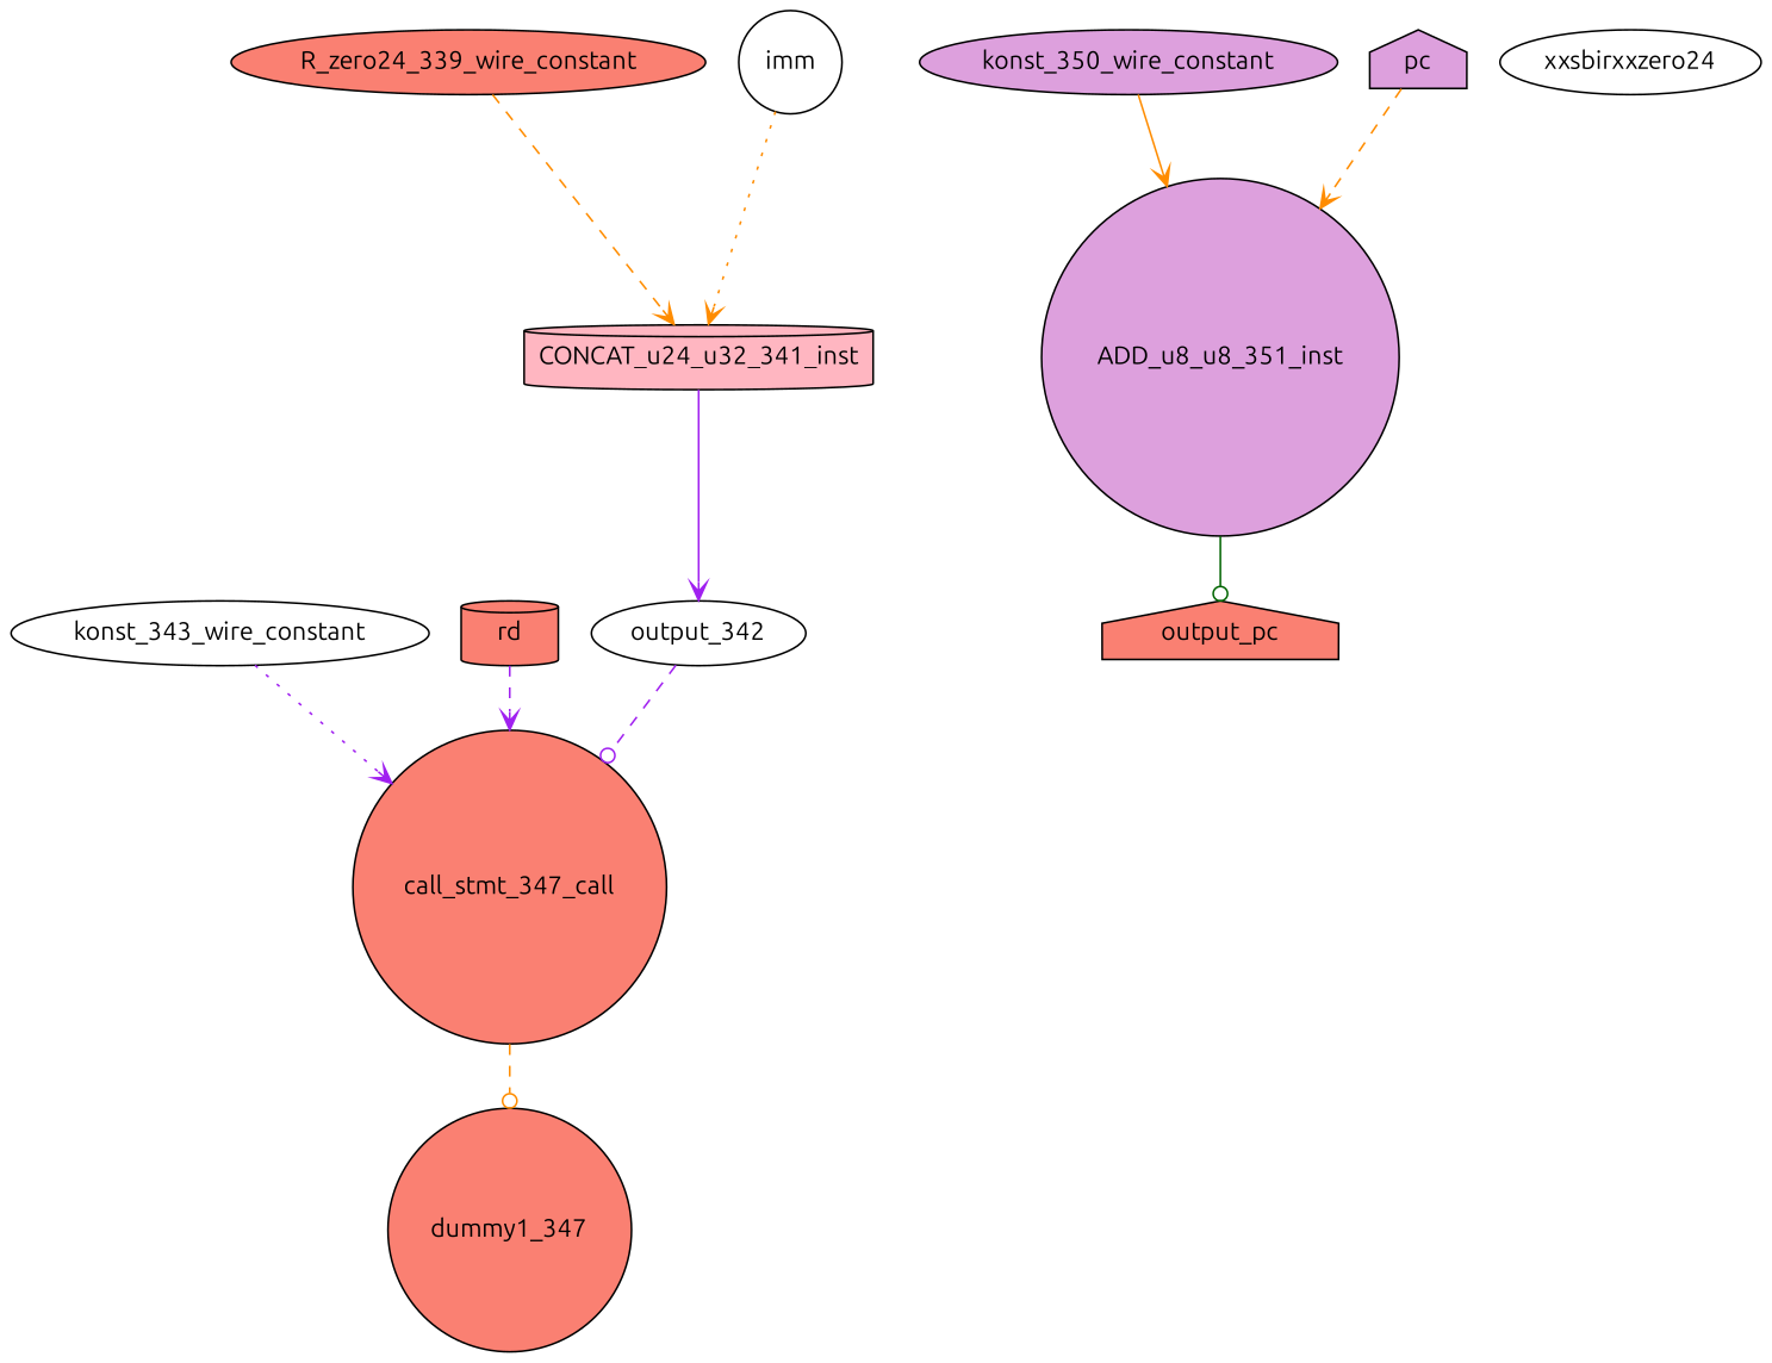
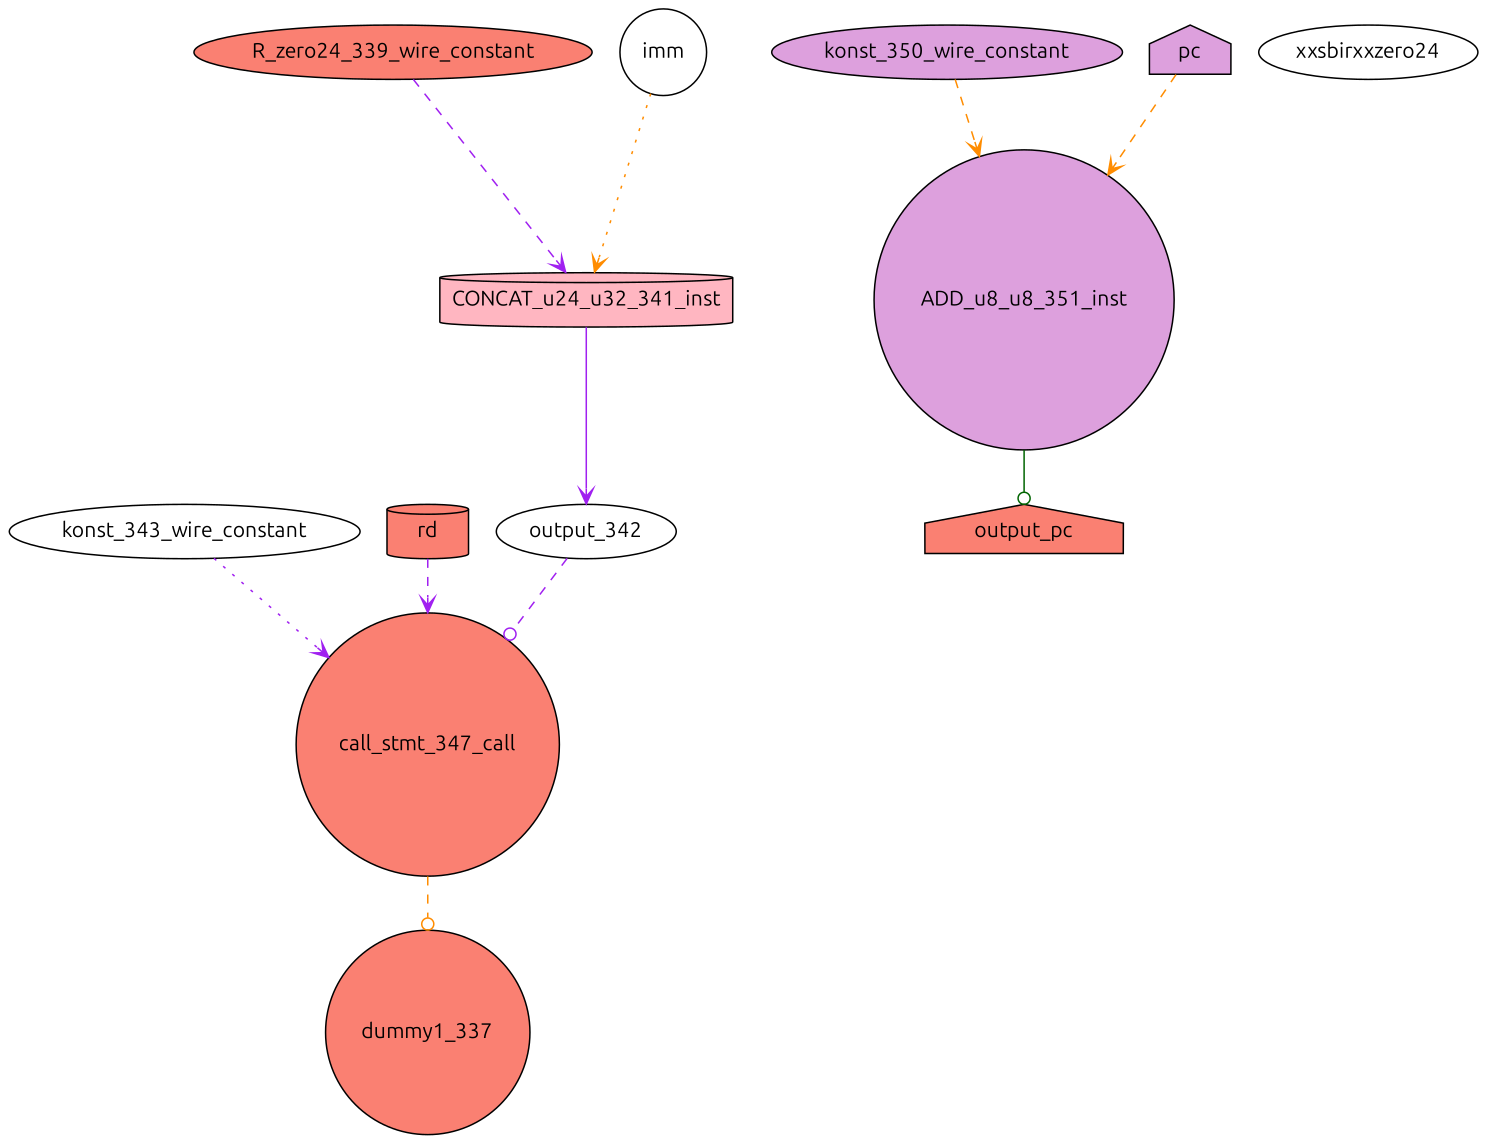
  digraph {
    fontname=Ubuntu
    node [fillcolor=salmon fontname=Ubuntu shape=ellipse style=filled]
    edge [arrowhead=vee color=darkorange fontname=Ubuntu style=dashed]
    CONCAT_u24_u32_341_inst [fillcolor=lightpink shape=cylinder]
    R_zero24_339_wire_constant
    output_342 [fillcolor=white]
-   dummy1_347 [shape=circle]
+   dummy1_347 [shape=circle label=dummy1_337]
    konst_343_wire_constant [fillcolor=white]
    call_stmt_347_call [shape=circle]
    konst_350_wire_constant [fillcolor=plum]
    ADD_u8_u8_351_inst [fillcolor=plum shape=circle]
    n9 [label=output_pc shape=house]
    xxsbirxxzero24 [fillcolor=white]
    pc [fillcolor=plum shape=house]
    imm [fillcolor=white shape=circle]
    rd [shape=cylinder]
    CONCAT_u24_u32_341_inst -> output_342 [color=purple style=solid]
-   R_zero24_339_wire_constant -> CONCAT_u24_u32_341_inst
+   R_zero24_339_wire_constant -> CONCAT_u24_u32_341_inst [color=purple]
    output_342 -> call_stmt_347_call [arrowhead=odot color=purple]
    konst_343_wire_constant -> call_stmt_347_call [color=purple style=dotted]
    call_stmt_347_call -> dummy1_347 [arrowhead=odot]
-   konst_350_wire_constant -> ADD_u8_u8_351_inst [style=solid]
+   konst_350_wire_constant -> ADD_u8_u8_351_inst
    ADD_u8_u8_351_inst -> n9 [arrowhead=odot color=darkgreen style=solid]
    pc -> ADD_u8_u8_351_inst
    imm -> CONCAT_u24_u32_341_inst [style=dotted]
    rd -> call_stmt_347_call [color=purple]
  }
